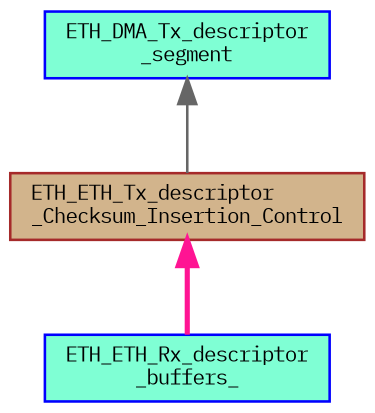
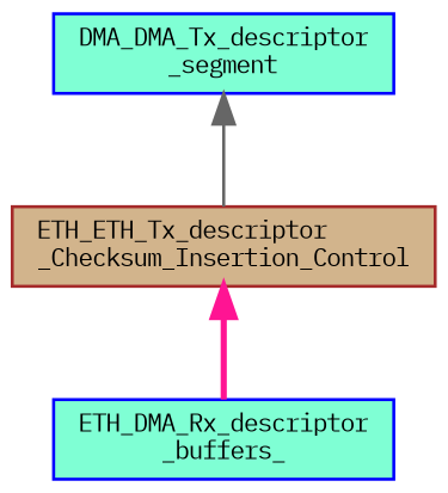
  digraph {
    fontname="IBM Plex Mono"
    rankdir=TB
    node [color=blue fillcolor=aquamarine fontname="IBM Plex Mono" fontsize=8 shape=record style=filled]
    edge [dir=back fontname="IBM Plex Mono" fontsize=8 labelfontname=Sans labelfontsize=8 shape=plaintext]
    n1 [color=brown fillcolor=tan fontcolor=black height=0.2 label="ETH_ETH_Tx_descriptor\l_Checksum_Insertion_Control" width=0.4]
-   n2 [height=0.2 label="ETH_ETH_Rx_descriptor\l_buffers_" width=0.4]
-   n3 [height=0.2 label="ETH_DMA_Tx_descriptor\l_segment" width=0.4]
+   n2 [height=0.2 label="ETH_DMA_Rx_descriptor\l_buffers_" width=0.4]
+   n3 [height=0.2 label="DMA_DMA_Tx_descriptor\l_segment" width=0.4]
    n1 -> n2 [color=deeppink style=bold]
    n3 -> n1 [color=gray40 style=solid]
  }
